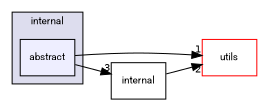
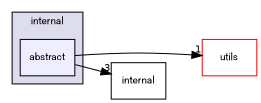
  digraph {
    compound=true
    fontname=Roboto
    rankdir=LR
    node [fontname=Roboto fontsize=10 shape=box style=filled]
    edge [fontname=Roboto labeldistance=1.5 labelfontname=Helvetica labelfontsize=10]
    n1 [fillcolor="#eeeeff" label=abstract pencolor=black]
    n2 [color=red fillcolor=white label=utils]
    n3 [label=internal style=""]
    subgraph cluster_1 {
      bgcolor="#ddddee"
      fontsize=10
      label=internal
      pencolor=black
      n1
    }
    n1 -> n2 [headlabel=1]
    n1 -> n3 [headlabel=3]
-   n3 -> n2 [headlabel=2]
  }
